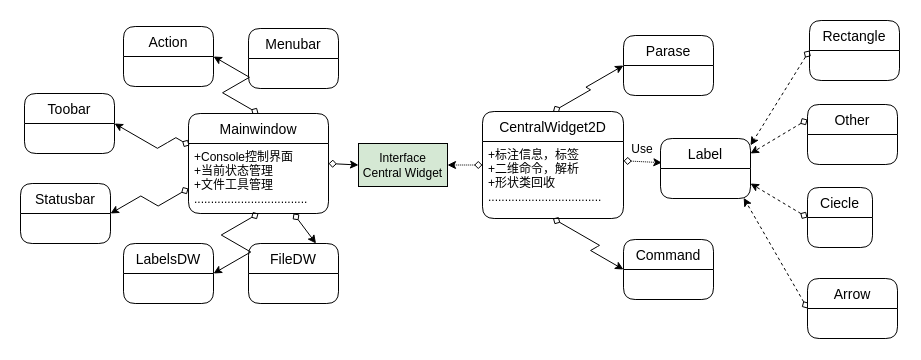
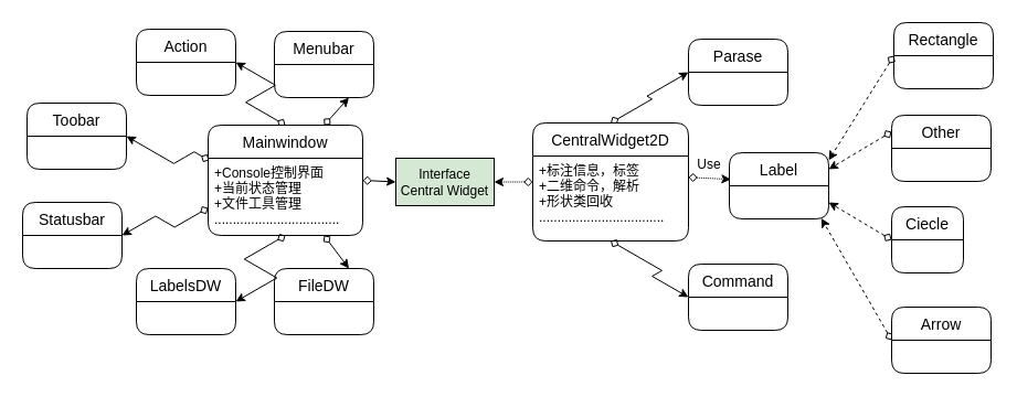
  <mxCell id="0" />
  <mxCell id="1" parent="0" />
  <mxCell id="2" style="rounded=0;orthogonalLoop=1;jettySize=auto;html=1;exitX=0.5;exitY=0;exitDx=0;exitDy=0;entryX=1;entryY=0.5;entryDx=0;entryDy=0;strokeWidth=1;edgeStyle=isometricEdgeStyle;elbow=vertical;startArrow=diamond;startFill=0;" parent="1" source="7" target="11" edge="1"><mxGeometry relative="1" as="geometry" /></mxCell>
  <mxCell id="3" style="edgeStyle=isometricEdgeStyle;rounded=0;orthogonalLoop=1;jettySize=auto;html=1;entryX=1;entryY=0.5;entryDx=0;entryDy=0;startArrow=diamond;startFill=0;strokeWidth=1;elbow=vertical;exitX=0.007;exitY=0.029;exitDx=0;exitDy=0;exitPerimeter=0;" parent="1" source="8" target="12" edge="1"><mxGeometry relative="1" as="geometry"><mxPoint x="183" y="144" as="sourcePoint" /><Array as="points"><mxPoint x="167" y="142" /></Array></mxGeometry></mxCell>
  <mxCell id="4" style="edgeStyle=isometricEdgeStyle;rounded=0;orthogonalLoop=1;jettySize=auto;html=1;exitX=0;exitY=0.75;exitDx=0;exitDy=0;entryX=1;entryY=0.5;entryDx=0;entryDy=0;startArrow=diamond;startFill=0;strokeWidth=1;" parent="1" source="7" target="13" edge="1"><mxGeometry relative="1" as="geometry" /></mxCell>
+ <mxCell id="5" style="rounded=0;orthogonalLoop=1;jettySize=auto;html=1;exitX=0.75;exitY=0;exitDx=0;exitDy=0;entryX=0.75;entryY=1;entryDx=0;entryDy=0;startArrow=diamond;startFill=0;strokeWidth=1;" parent="1" source="7" target="10" edge="1"><mxGeometry relative="1" as="geometry" /></mxCell>
  <mxCell id="6" style="edgeStyle=none;rounded=0;orthogonalLoop=1;jettySize=auto;html=1;exitX=1;exitY=0.5;exitDx=0;exitDy=0;entryX=0;entryY=0.5;entryDx=0;entryDy=0;startArrow=diamond;startFill=0;strokeWidth=1;" parent="1" source="7" target="9" edge="1"><mxGeometry relative="1" as="geometry" /></mxCell>
  <mxCell id="7" value="Mainwindow" style="swimlane;childLayout=stackLayout;horizontal=1;startSize=30;horizontalStack=0;rounded=1;fontSize=14;fontStyle=0;strokeWidth=1;resizeParent=0;resizeLast=1;shadow=0;dashed=0;align=center;arcSize=13;" parent="1" vertex="1"><mxGeometry x="188" y="113" width="140" height="100" as="geometry" /></mxCell>
  <mxCell id="8" value="+Console控制界面&#10;+当前状态管理&#10;+文件工具管理&#10;.................................." style="align=left;strokeColor=none;fillColor=none;spacingLeft=4;fontSize=12;verticalAlign=top;resizable=0;rotatable=0;part=1;strokeWidth=1;" parent="7" vertex="1"><mxGeometry y="30" width="140" height="70" as="geometry" /></mxCell>
  <mxCell id="9" value="Interface&lt;br&gt;Central Widget" style="rounded=0;whiteSpace=wrap;html=1;strokeWidth=1;fillColor=#d5e8d4;" parent="1" vertex="1"><mxGeometry x="358" y="143" width="89" height="43" as="geometry" /></mxCell>
  <mxCell id="10" value="Menubar" style="swimlane;childLayout=stackLayout;horizontal=1;startSize=30;horizontalStack=0;rounded=1;fontSize=14;fontStyle=0;strokeWidth=1;resizeParent=0;resizeLast=1;shadow=0;dashed=0;align=center;arcSize=13;" parent="1" vertex="1"><mxGeometry x="248" y="28" width="90" height="60" as="geometry" /></mxCell>
  <mxCell id="11" value="Action" style="swimlane;childLayout=stackLayout;horizontal=1;startSize=30;horizontalStack=0;rounded=1;fontSize=14;fontStyle=0;strokeWidth=1;resizeParent=0;resizeLast=1;shadow=0;dashed=0;align=center;arcSize=13;" parent="1" vertex="1"><mxGeometry x="123" y="26" width="90" height="60" as="geometry" /></mxCell>
  <mxCell id="12" value="Toobar" style="swimlane;childLayout=stackLayout;horizontal=1;startSize=30;horizontalStack=0;rounded=1;fontSize=14;fontStyle=0;strokeWidth=1;resizeParent=0;resizeLast=1;shadow=0;dashed=0;align=center;arcSize=13;" parent="1" vertex="1"><mxGeometry x="24" y="93" width="90" height="60" as="geometry" /></mxCell>
  <mxCell id="13" value="Statusbar" style="swimlane;childLayout=stackLayout;horizontal=1;startSize=30;horizontalStack=0;rounded=1;fontSize=14;fontStyle=0;strokeWidth=1;resizeParent=0;resizeLast=1;shadow=0;dashed=0;align=center;arcSize=13;" parent="1" vertex="1"><mxGeometry x="20" y="183" width="90" height="60" as="geometry" /></mxCell>
  <mxCell id="14" value="LabelsDW" style="swimlane;childLayout=stackLayout;horizontal=1;startSize=30;horizontalStack=0;rounded=1;fontSize=14;fontStyle=0;strokeWidth=1;resizeParent=0;resizeLast=1;shadow=0;dashed=0;align=center;arcSize=13;" parent="1" vertex="1"><mxGeometry x="123" y="243" width="90" height="60" as="geometry" /></mxCell>
  <mxCell id="15" value="FileDW" style="swimlane;childLayout=stackLayout;horizontal=1;startSize=30;horizontalStack=0;rounded=1;fontSize=14;fontStyle=0;strokeWidth=1;resizeParent=0;resizeLast=1;shadow=0;dashed=0;align=center;arcSize=13;" parent="1" vertex="1"><mxGeometry x="248" y="243" width="90" height="60" as="geometry" /></mxCell>
  <mxCell id="16" style="rounded=0;orthogonalLoop=1;jettySize=auto;html=1;exitX=0.75;exitY=1;exitDx=0;exitDy=0;entryX=0.75;entryY=0;entryDx=0;entryDy=0;startArrow=diamond;startFill=0;strokeWidth=1;elbow=vertical;" parent="1" source="8" target="15" edge="1"><mxGeometry relative="1" as="geometry" /></mxCell>
  <mxCell id="17" style="edgeStyle=isometricEdgeStyle;rounded=0;orthogonalLoop=1;jettySize=auto;html=1;exitX=0.5;exitY=1;exitDx=0;exitDy=0;entryX=1;entryY=0.5;entryDx=0;entryDy=0;startArrow=diamond;startFill=0;strokeWidth=1;" parent="1" source="8" target="14" edge="1"><mxGeometry relative="1" as="geometry" /></mxCell>
  <mxCell id="18" style="edgeStyle=none;rounded=0;orthogonalLoop=1;jettySize=auto;html=1;exitX=0;exitY=0.5;exitDx=0;exitDy=0;entryX=1;entryY=0.5;entryDx=0;entryDy=0;startArrow=diamond;startFill=0;strokeWidth=1;dashed=1;dashPattern=1 1;" parent="1" source="21" target="9" edge="1"><mxGeometry relative="1" as="geometry" /></mxCell>
  <mxCell id="19" style="edgeStyle=isometricEdgeStyle;rounded=0;orthogonalLoop=1;jettySize=auto;html=1;exitX=0.5;exitY=0;exitDx=0;exitDy=0;entryX=0;entryY=0.5;entryDx=0;entryDy=0;startArrow=diamond;startFill=0;strokeWidth=1;" parent="1" source="21" target="23" edge="1"><mxGeometry relative="1" as="geometry" /></mxCell>
  <mxCell id="20" style="rounded=0;orthogonalLoop=1;jettySize=auto;html=1;exitX=0.5;exitY=1;exitDx=0;exitDy=0;entryX=0;entryY=0.5;entryDx=0;entryDy=0;startArrow=diamond;startFill=0;strokeWidth=1;edgeStyle=isometricEdgeStyle;elbow=vertical;" parent="1" source="21" target="24" edge="1"><mxGeometry relative="1" as="geometry"><Array as="points"><mxPoint x="597" y="246" /></Array></mxGeometry></mxCell>
  <mxCell id="21" value="CentralWidget2D" style="swimlane;childLayout=stackLayout;horizontal=1;startSize=30;horizontalStack=0;rounded=1;fontSize=14;fontStyle=0;strokeWidth=1;resizeParent=0;resizeLast=1;shadow=0;dashed=0;align=center;arcSize=13;" parent="1" vertex="1"><mxGeometry x="482" y="111" width="141" height="107" as="geometry" /></mxCell>
  <mxCell id="22" value="+标注信息，标签&#10;+二维命令，解析&#10;+形状类回收&#10;.................................." style="align=left;strokeColor=none;fillColor=none;spacingLeft=4;fontSize=12;verticalAlign=top;resizable=0;rotatable=0;part=1;strokeWidth=1;" parent="21" vertex="1"><mxGeometry y="30" width="141" height="77" as="geometry" /></mxCell>
  <mxCell id="23" value="Parase" style="swimlane;childLayout=stackLayout;horizontal=1;startSize=30;horizontalStack=0;rounded=1;fontSize=14;fontStyle=0;strokeWidth=1;resizeParent=0;resizeLast=1;shadow=0;dashed=0;align=center;arcSize=13;" parent="1" vertex="1"><mxGeometry x="623" y="35" width="90" height="60" as="geometry" /></mxCell>
  <mxCell id="24" value="Command" style="swimlane;childLayout=stackLayout;horizontal=1;startSize=30;horizontalStack=0;rounded=1;fontSize=14;fontStyle=0;strokeWidth=1;resizeParent=0;resizeLast=1;shadow=0;dashed=0;align=center;arcSize=13;" parent="1" vertex="1"><mxGeometry x="623" y="239" width="90" height="60" as="geometry" /></mxCell>
  <mxCell id="25" value="Label" style="swimlane;childLayout=stackLayout;horizontal=1;startSize=30;horizontalStack=0;rounded=1;fontSize=14;fontStyle=0;strokeWidth=1;resizeParent=0;resizeLast=1;shadow=0;dashed=0;align=center;arcSize=13;" parent="1" vertex="1"><mxGeometry x="660" y="138" width="90" height="60" as="geometry" /></mxCell>
  <mxCell id="26" style="edgeStyle=none;rounded=0;orthogonalLoop=1;jettySize=auto;html=1;exitX=0;exitY=0.5;exitDx=0;exitDy=0;dashed=1;startArrow=diamond;startFill=0;strokeWidth=1;elbow=vertical;" parent="1" source="27" edge="1"><mxGeometry relative="1" as="geometry"><mxPoint x="743.2" y="197.4" as="targetPoint" /></mxGeometry></mxCell>
  <mxCell id="27" value="Arrow" style="swimlane;childLayout=stackLayout;horizontal=1;startSize=30;horizontalStack=0;rounded=1;fontSize=14;fontStyle=0;strokeWidth=1;resizeParent=0;resizeLast=1;shadow=0;dashed=0;align=center;arcSize=13;" parent="1" vertex="1"><mxGeometry x="807" y="278" width="90" height="60" as="geometry" /></mxCell>
  <mxCell id="28" style="edgeStyle=none;rounded=0;orthogonalLoop=1;jettySize=auto;html=1;exitX=0;exitY=0.5;exitDx=0;exitDy=0;entryX=1;entryY=0.75;entryDx=0;entryDy=0;dashed=1;startArrow=diamond;startFill=0;strokeWidth=1;elbow=vertical;" parent="1" source="29" target="25" edge="1"><mxGeometry relative="1" as="geometry" /></mxCell>
  <mxCell id="29" value="Ciecle" style="swimlane;childLayout=stackLayout;horizontal=1;startSize=30;horizontalStack=0;rounded=1;fontSize=14;fontStyle=0;strokeWidth=1;resizeParent=0;resizeLast=1;shadow=0;dashed=0;align=center;arcSize=13;" parent="1" vertex="1"><mxGeometry x="807" y="187" width="65" height="60" as="geometry" /></mxCell>
  <mxCell id="30" style="edgeStyle=none;rounded=0;orthogonalLoop=1;jettySize=auto;html=1;exitX=0;exitY=0.25;exitDx=0;exitDy=0;entryX=1;entryY=0.25;entryDx=0;entryDy=0;dashed=1;startArrow=diamond;startFill=0;strokeWidth=1;elbow=vertical;" parent="1" source="31" target="25" edge="1"><mxGeometry relative="1" as="geometry" /></mxCell>
  <mxCell id="31" value="Other" style="swimlane;childLayout=stackLayout;horizontal=1;startSize=30;horizontalStack=0;rounded=1;fontSize=14;fontStyle=0;strokeWidth=1;resizeParent=0;resizeLast=1;shadow=0;dashed=0;align=center;arcSize=13;" parent="1" vertex="1"><mxGeometry x="807" y="104" width="90" height="60" as="geometry" /></mxCell>
  <mxCell id="32" style="rounded=0;orthogonalLoop=1;jettySize=auto;html=1;exitX=0;exitY=0.5;exitDx=0;exitDy=0;entryX=1;entryY=0.114;entryDx=0;entryDy=0;entryPerimeter=0;startArrow=diamond;startFill=0;strokeWidth=1;elbow=vertical;dashed=1;" parent="1" source="33" target="25" edge="1"><mxGeometry relative="1" as="geometry" /></mxCell>
  <mxCell id="33" value="Rectangle" style="swimlane;childLayout=stackLayout;horizontal=1;startSize=30;horizontalStack=0;rounded=1;fontSize=14;fontStyle=0;strokeWidth=1;resizeParent=0;resizeLast=1;shadow=0;dashed=0;align=center;arcSize=13;" parent="1" vertex="1"><mxGeometry x="809" y="20" width="90" height="60" as="geometry" /></mxCell>
  <mxCell id="34" style="edgeStyle=none;rounded=0;orthogonalLoop=1;jettySize=auto;html=1;exitX=1;exitY=0.25;exitDx=0;exitDy=0;entryX=0.015;entryY=0.403;entryDx=0;entryDy=0;entryPerimeter=0;dashed=1;dashPattern=1 1;startArrow=diamond;startFill=0;strokeWidth=1;" parent="1" source="22" target="25" edge="1"><mxGeometry relative="1" as="geometry" /></mxCell>
  <mxCell id="35" value="Use" style="text;html=1;strokeColor=none;fillColor=none;align=center;verticalAlign=middle;whiteSpace=wrap;rounded=0;strokeWidth=1;" parent="1" vertex="1"><mxGeometry x="612" y="134" width="60" height="30" as="geometry" /></mxCell>
